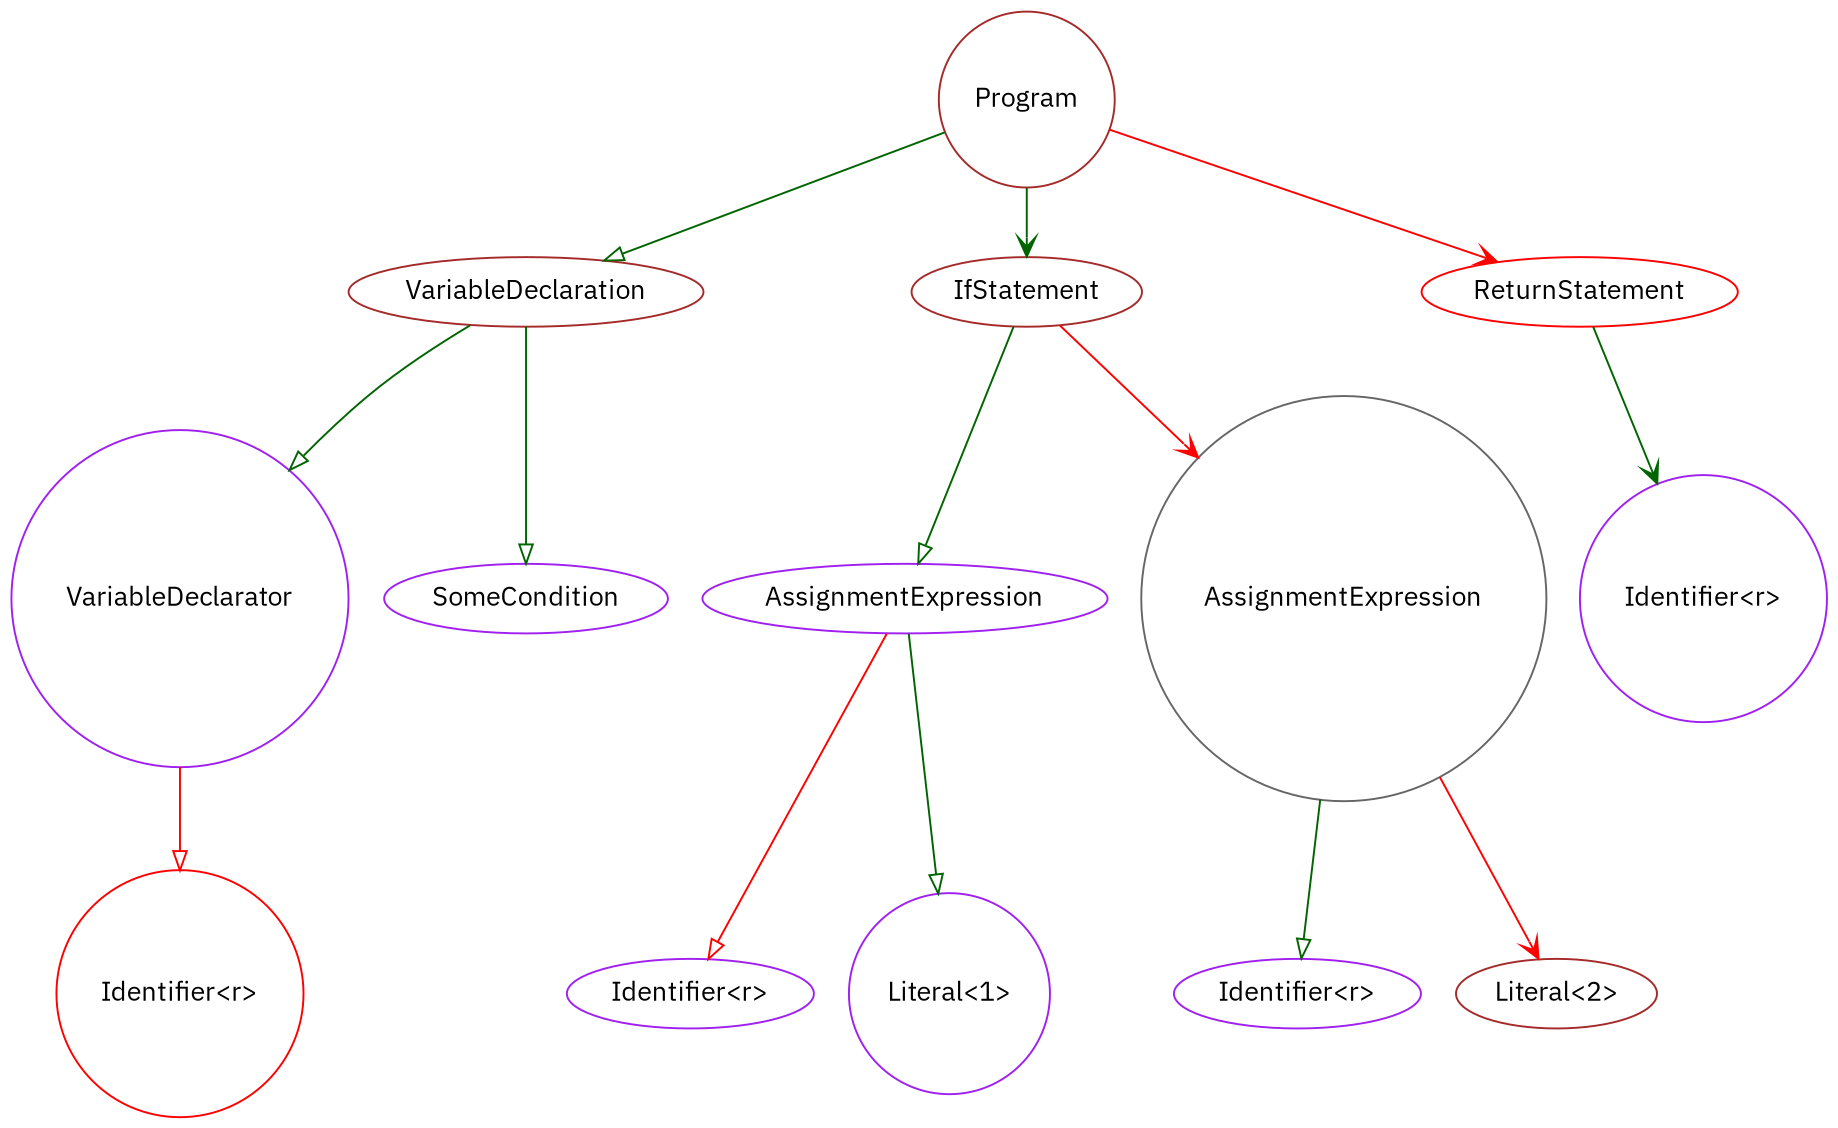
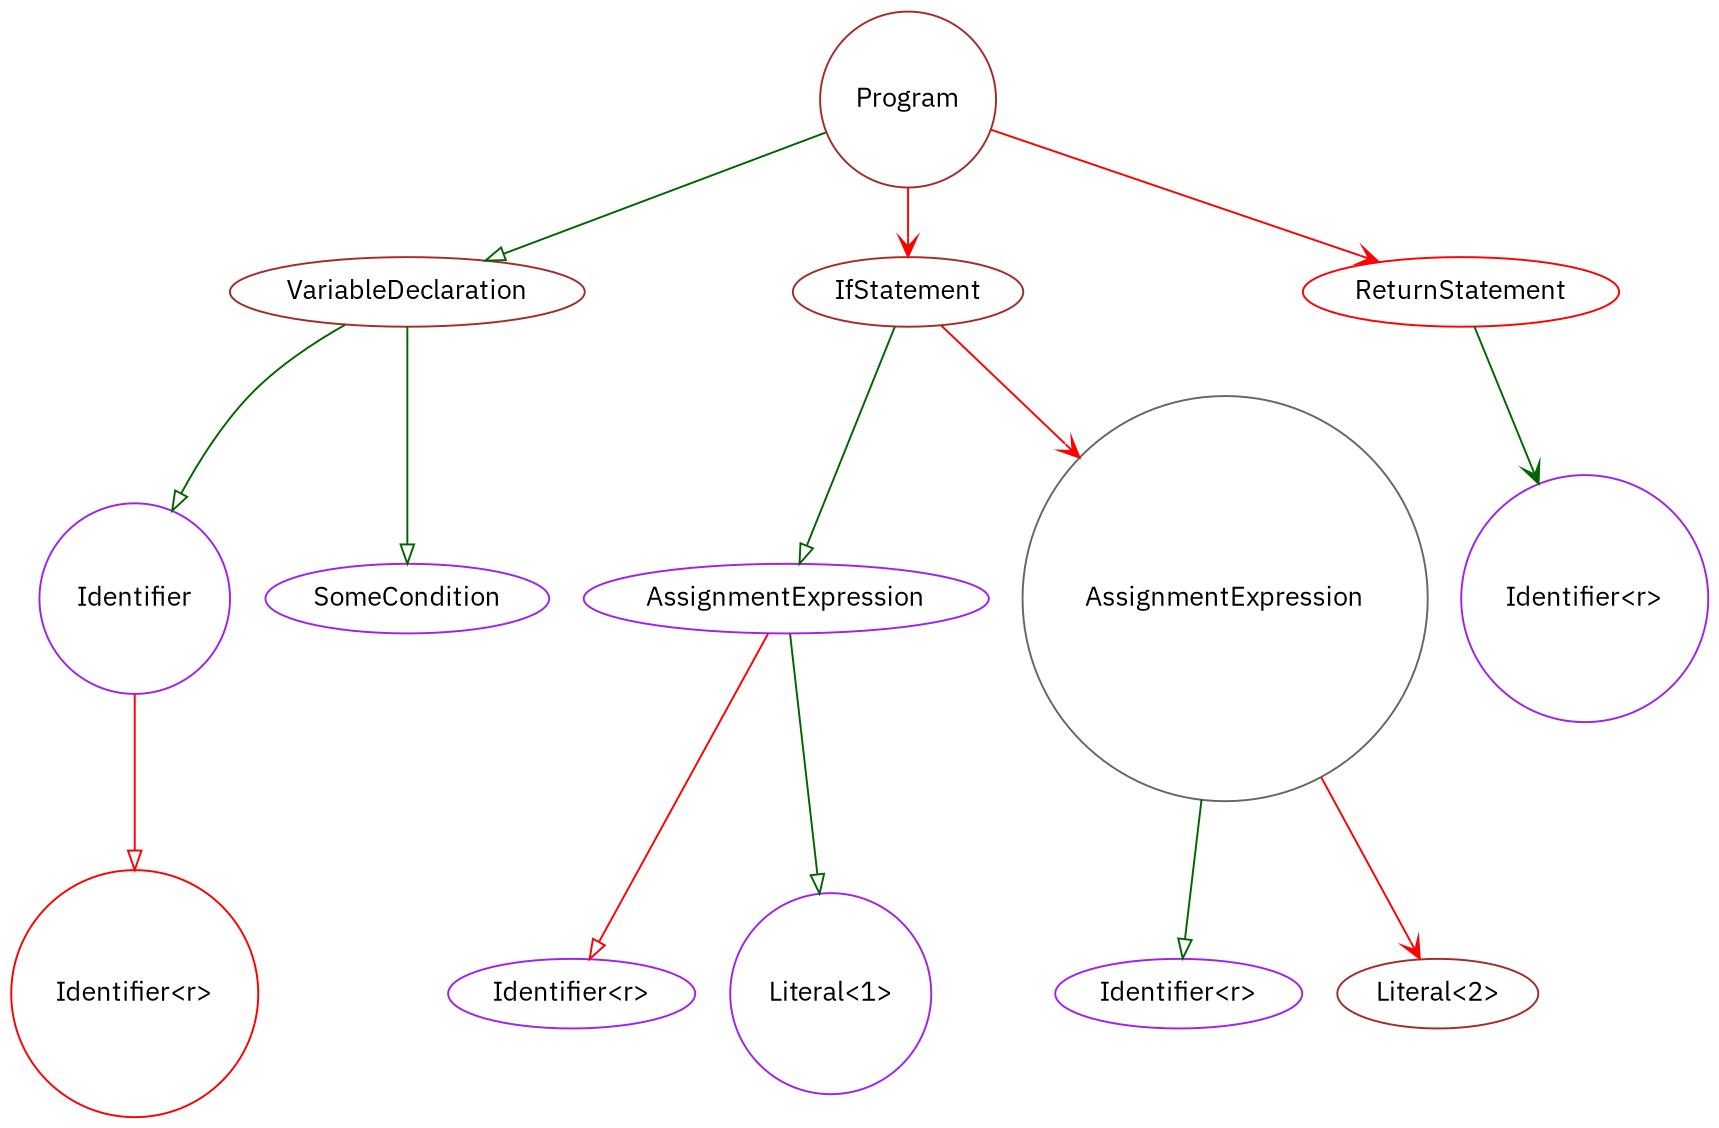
  digraph {
    fontname="IBM Plex Sans"
    node [color=purple fontname="IBM Plex Sans" shape=ellipse]
    edge [arrowhead=onormal color=darkgreen fontname="IBM Plex Sans"]
    Program [color=brown shape=circle]
    VariableDeclaration [color=brown]
    IfStatement [color=brown]
    ReturnStatement [color=red]
-   VariableDeclarator [shape=circle]
+   VariableDeclarator [shape=circle label=Identifier]
    SomeCondition
    n7 [label=AssignmentExpression]
    n8 [color=gray40 label=AssignmentExpression shape=circle]
    n9 [label="Identifier<r>" shape=circle]
    n10 [color=red label="Identifier<r>" shape=circle]
    n11 [label="Identifier<r>"]
    n12 [label="Literal<1>" shape=circle]
    n13 [label="Identifier<r>"]
    n14 [color=brown label="Literal<2>"]
    Program -> VariableDeclaration
-   Program -> IfStatement [arrowhead=vee]
+   Program -> IfStatement [arrowhead=vee color=red]
    Program -> ReturnStatement [arrowhead=vee color=red]
    VariableDeclaration -> VariableDeclarator
    VariableDeclaration -> SomeCondition
    IfStatement -> n7
    IfStatement -> n8 [arrowhead=vee color=red]
    ReturnStatement -> n9 [arrowhead=vee]
    VariableDeclarator -> n10 [color=red]
    n7 -> n11 [color=red]
    n7 -> n12
    n8 -> n13
    n8 -> n14 [arrowhead=vee color=red]
  }
